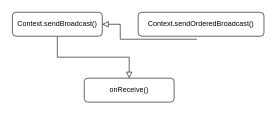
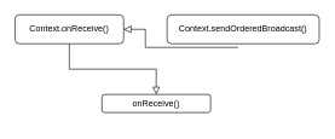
  <mxCell id="0" />
  <mxCell id="1" parent="0" />
  <mxCell id="2" value="" style="rounded=0;html=1;jettySize=auto;orthogonalLoop=1;fontSize=11;endArrow=block;endFill=0;endSize=8;strokeWidth=1;shadow=0;labelBackgroundColor=none;edgeStyle=orthogonalEdgeStyle;entryX=0.5;entryY=0;entryDx=0;entryDy=0;" parent="1" source="3" target="5" edge="1"><mxGeometry relative="1" as="geometry"><mxPoint x="95" y="110" as="targetPoint" /></mxGeometry></mxCell>
- <mxCell id="3" value="Context.sendBroadcast()" style="rounded=1;whiteSpace=wrap;html=1;fontSize=12;glass=0;strokeWidth=1;shadow=0;" parent="1" vertex="1"><mxGeometry x="20" y="20" width="150" height="40" as="geometry" /></mxCell>
+ <mxCell id="3" value="Context.onReceive()" style="rounded=1;whiteSpace=wrap;html=1;fontSize=12;glass=0;strokeWidth=1;shadow=0;" parent="1" vertex="1"><mxGeometry x="20" y="20" width="150" height="40" as="geometry" /></mxCell>
  <mxCell id="4" value="Context.sendOrderedBroadcast()" style="rounded=1;whiteSpace=wrap;html=1;fontSize=12;glass=0;strokeWidth=1;shadow=0;" vertex="1" parent="1"><mxGeometry x="230" y="20" width="210" height="40" as="geometry" /></mxCell>
- <mxCell id="5" value="onReceive()" style="rounded=1;whiteSpace=wrap;html=1;fontSize=12;glass=0;strokeWidth=1;shadow=0;" vertex="1" parent="1"><mxGeometry x="140" y="130" width="150" height="40" as="geometry" /></mxCell>
+ <mxCell id="5" value="onReceive()" style="rounded=1;whiteSpace=wrap;html=1;fontSize=12;glass=0;strokeWidth=1;shadow=0;" vertex="1" parent="1"><mxGeometry x="140" y="130" width="150" height="25" as="geometry" /></mxCell>
  <mxCell id="6" value="" style="rounded=0;html=1;jettySize=auto;orthogonalLoop=1;fontSize=11;endArrow=block;endFill=0;endSize=8;strokeWidth=1;shadow=0;labelBackgroundColor=none;edgeStyle=orthogonalEdgeStyle;exitX=0.467;exitY=1.125;exitDx=0;exitDy=0;exitPerimeter=0;" edge="1" parent="1" source="4" target="3"><mxGeometry relative="1" as="geometry"><mxPoint x="390" y="140" as="sourcePoint" /><mxPoint x="510" y="210" as="targetPoint" /></mxGeometry></mxCell>
